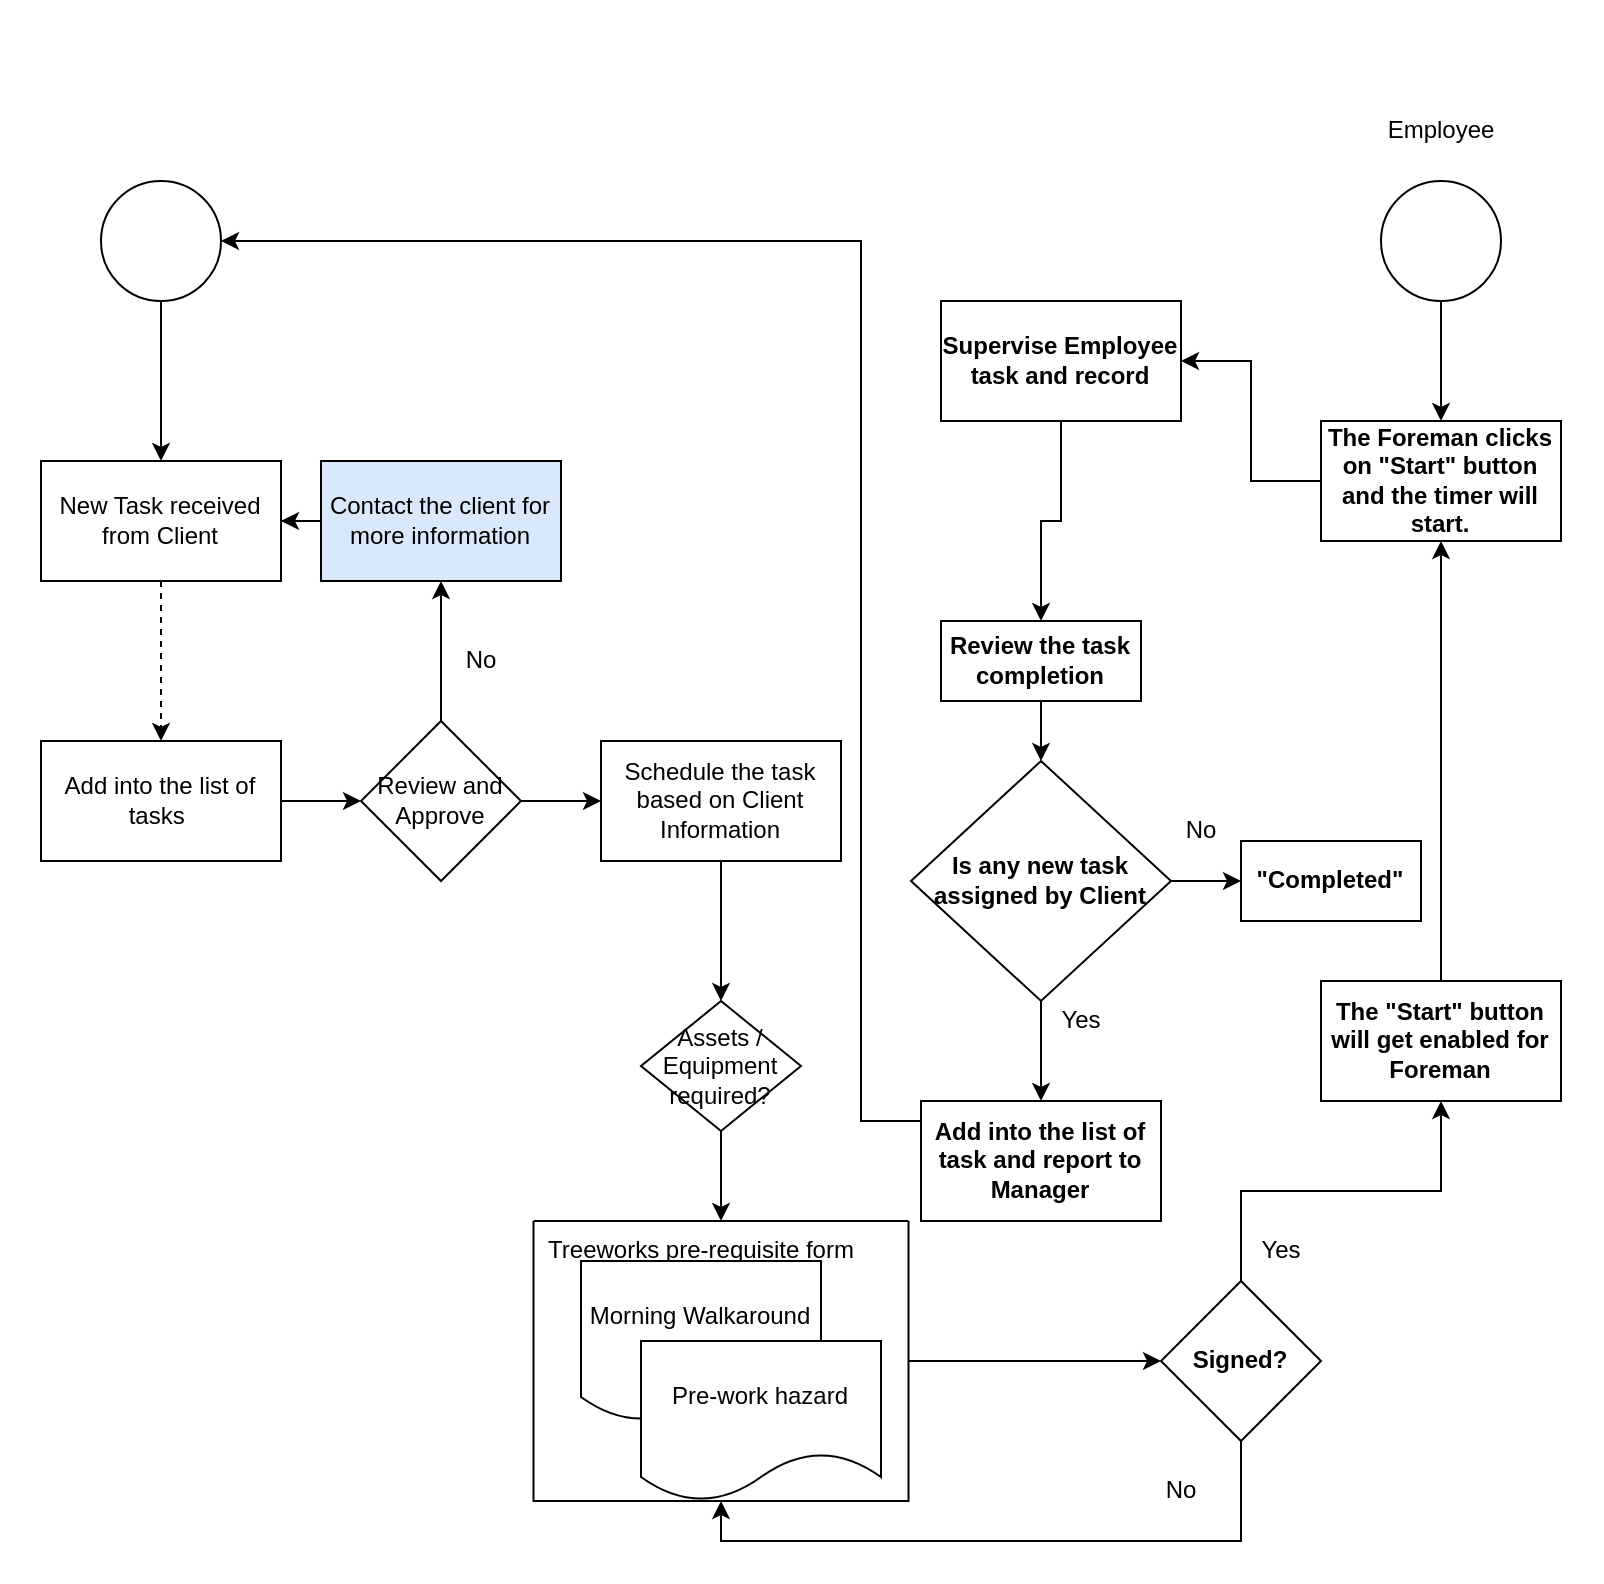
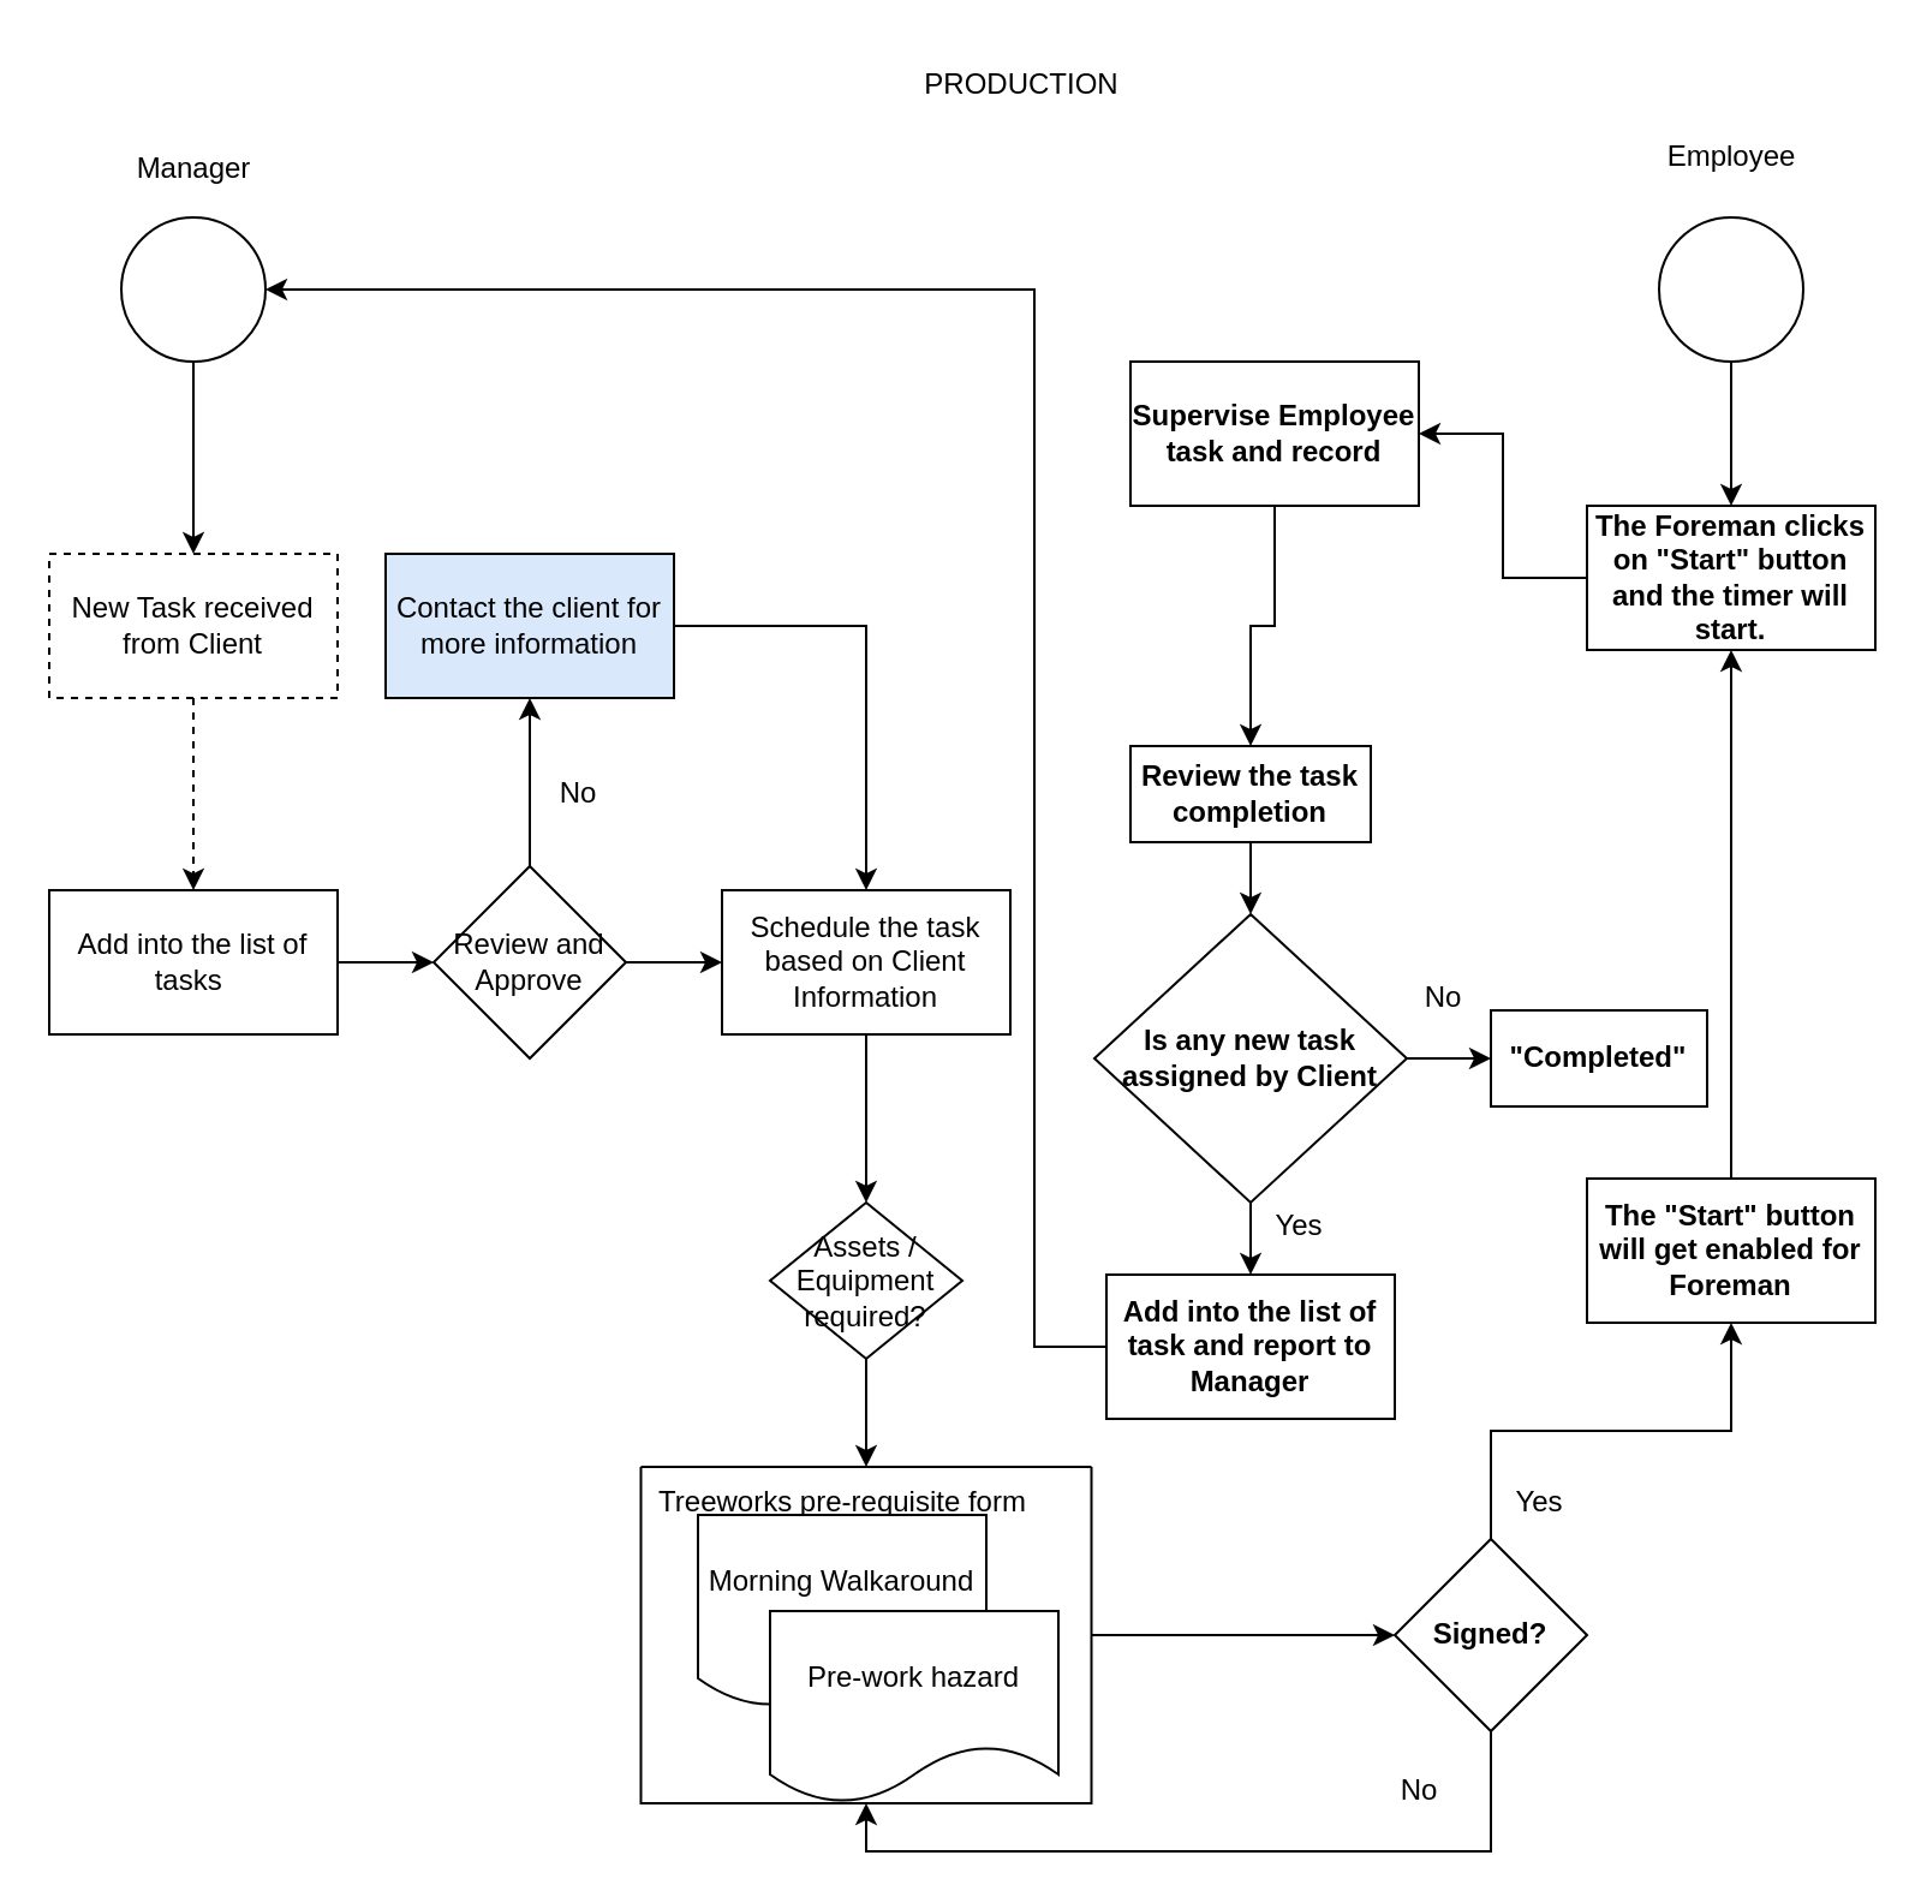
  <mxCell id="0" />
  <mxCell id="1" parent="0" />
  <mxCell id="2" value="" style="edgeStyle=orthogonalEdgeStyle;rounded=0;orthogonalLoop=1;jettySize=auto;html=1;" edge="1" parent="1" source="3" target="8"><mxGeometry relative="1" as="geometry" /></mxCell>
  <mxCell id="3" value="" style="ellipse;whiteSpace=wrap;html=1;aspect=fixed;" vertex="1" parent="1"><mxGeometry x="50" y="90" width="60" height="60" as="geometry" /></mxCell>
  <mxCell id="4" style="edgeStyle=orthogonalEdgeStyle;rounded=0;orthogonalLoop=1;jettySize=auto;html=1;entryX=0.5;entryY=0;entryDx=0;entryDy=0;" edge="1" parent="1" source="5" target="33"><mxGeometry relative="1" as="geometry" /></mxCell>
  <mxCell id="5" value="" style="ellipse;whiteSpace=wrap;html=1;aspect=fixed;" vertex="1" parent="1"><mxGeometry x="690" y="90" width="60" height="60" as="geometry" /></mxCell>
+ <mxCell id="6" value="PRODUCTION" style="text;html=1;strokeColor=none;fillColor=none;align=center;verticalAlign=middle;whiteSpace=wrap;rounded=0;" vertex="1" parent="1"><mxGeometry x="360" y="20" width="130" height="30" as="geometry" /></mxCell>
  <mxCell id="7" value="" style="edgeStyle=orthogonalEdgeStyle;rounded=0;orthogonalLoop=1;jettySize=auto;html=1;dashed=1;" edge="1" parent="1" source="8" target="10"><mxGeometry relative="1" as="geometry" /></mxCell>
- <mxCell id="8" value="New Task received from Client" style="whiteSpace=wrap;html=1;" vertex="1" parent="1"><mxGeometry x="20" y="230" width="120" height="60" as="geometry" /></mxCell>
+ <mxCell id="8" value="New Task received from Client" style="whiteSpace=wrap;html=1;dashed=1;" vertex="1" parent="1"><mxGeometry x="20" y="230" width="120" height="60" as="geometry" /></mxCell>
  <mxCell id="9" value="" style="edgeStyle=orthogonalEdgeStyle;rounded=0;orthogonalLoop=1;jettySize=auto;html=1;" edge="1" parent="1" source="10" target="13"><mxGeometry relative="1" as="geometry" /></mxCell>
  <mxCell id="10" value="Add into the list of tasks&amp;nbsp;" style="whiteSpace=wrap;html=1;" vertex="1" parent="1"><mxGeometry x="20" y="370" width="120" height="60" as="geometry" /></mxCell>
  <mxCell id="11" value="" style="edgeStyle=orthogonalEdgeStyle;rounded=0;orthogonalLoop=1;jettySize=auto;html=1;" edge="1" parent="1" source="13" target="15"><mxGeometry relative="1" as="geometry" /></mxCell>
  <mxCell id="12" value="" style="edgeStyle=orthogonalEdgeStyle;rounded=0;orthogonalLoop=1;jettySize=auto;html=1;" edge="1" parent="1" source="13" target="18"><mxGeometry relative="1" as="geometry" /></mxCell>
  <mxCell id="13" value="Review and Approve" style="rhombus;whiteSpace=wrap;html=1;" vertex="1" parent="1"><mxGeometry x="180" y="360" width="80" height="80" as="geometry" /></mxCell>
- <mxCell id="14" style="edgeStyle=orthogonalEdgeStyle;rounded=0;orthogonalLoop=1;jettySize=auto;html=1;" edge="1" parent="1" source="15" target="8"><mxGeometry relative="1" as="geometry" /></mxCell>
+ <mxCell id="14" style="edgeStyle=orthogonalEdgeStyle;rounded=0;orthogonalLoop=1;jettySize=auto;html=1;" edge="1" parent="1" source="15" target="18"><mxGeometry relative="1" as="geometry" /></mxCell>
  <mxCell id="15" value="Contact the client for more information" style="whiteSpace=wrap;html=1;fillColor=#dae8fc;" vertex="1" parent="1"><mxGeometry x="160" y="230" width="120" height="60" as="geometry" /></mxCell>
  <mxCell id="16" value="No" style="text;html=1;align=center;verticalAlign=middle;resizable=0;points=[];autosize=1;strokeColor=none;fillColor=none;" vertex="1" parent="1"><mxGeometry x="220" y="315" width="40" height="30" as="geometry" /></mxCell>
  <mxCell id="17" value="" style="edgeStyle=orthogonalEdgeStyle;rounded=0;orthogonalLoop=1;jettySize=auto;html=1;" edge="1" parent="1" source="18" target="20"><mxGeometry relative="1" as="geometry" /></mxCell>
  <mxCell id="18" value="Schedule the task based on Client Information" style="whiteSpace=wrap;html=1;" vertex="1" parent="1"><mxGeometry x="300" y="370" width="120" height="60" as="geometry" /></mxCell>
  <mxCell id="19" style="edgeStyle=orthogonalEdgeStyle;rounded=0;orthogonalLoop=1;jettySize=auto;html=1;entryX=0.5;entryY=0;entryDx=0;entryDy=0;" edge="1" parent="1" source="20" target="22"><mxGeometry relative="1" as="geometry" /></mxCell>
  <mxCell id="20" value="Assets / Equipment required?" style="rhombus;whiteSpace=wrap;html=1;" vertex="1" parent="1"><mxGeometry x="320" y="500" width="80" height="65" as="geometry" /></mxCell>
  <mxCell id="21" value="" style="edgeStyle=orthogonalEdgeStyle;rounded=0;orthogonalLoop=1;jettySize=auto;html=1;" edge="1" parent="1" source="22" target="28"><mxGeometry relative="1" as="geometry" /></mxCell>
  <mxCell id="22" value="" style="swimlane;startSize=0;" vertex="1" parent="1"><mxGeometry x="266.25" y="610" width="187.5" height="140" as="geometry" /></mxCell>
  <mxCell id="23" value="Treeworks pre-requisite form" style="text;html=1;align=center;verticalAlign=middle;resizable=0;points=[];autosize=1;strokeColor=none;fillColor=none;" vertex="1" parent="22"><mxGeometry x="-6.25" width="180" height="30" as="geometry" /></mxCell>
  <mxCell id="24" value="Morning Walkaround" style="shape=document;whiteSpace=wrap;html=1;boundedLbl=1;" vertex="1" parent="22"><mxGeometry x="23.75" y="20" width="120" height="80" as="geometry" /></mxCell>
  <mxCell id="25" value="Pre-work hazard" style="shape=document;whiteSpace=wrap;html=1;boundedLbl=1;" vertex="1" parent="22"><mxGeometry x="53.75" y="60" width="120" height="80" as="geometry" /></mxCell>
  <mxCell id="26" style="edgeStyle=orthogonalEdgeStyle;rounded=0;orthogonalLoop=1;jettySize=auto;html=1;entryX=0.5;entryY=1;entryDx=0;entryDy=0;" edge="1" parent="1" source="28" target="22"><mxGeometry relative="1" as="geometry"><Array as="points"><mxPoint x="620" y="770" /><mxPoint x="360" y="770" /></Array></mxGeometry></mxCell>
  <mxCell id="27" value="" style="edgeStyle=orthogonalEdgeStyle;rounded=0;orthogonalLoop=1;jettySize=auto;html=1;" edge="1" parent="1" source="28" target="31"><mxGeometry relative="1" as="geometry" /></mxCell>
  <mxCell id="28" value="Signed?" style="rhombus;whiteSpace=wrap;html=1;fontStyle=1;startSize=0;" vertex="1" parent="1"><mxGeometry x="580" y="640" width="80" height="80" as="geometry" /></mxCell>
  <mxCell id="29" value="No" style="text;html=1;align=center;verticalAlign=middle;resizable=0;points=[];autosize=1;strokeColor=none;fillColor=none;" vertex="1" parent="1"><mxGeometry x="570" y="730" width="40" height="30" as="geometry" /></mxCell>
  <mxCell id="30" value="" style="edgeStyle=orthogonalEdgeStyle;rounded=0;orthogonalLoop=1;jettySize=auto;html=1;" edge="1" parent="1" source="31" target="33"><mxGeometry relative="1" as="geometry" /></mxCell>
  <mxCell id="31" value="The &quot;Start&quot; button will get enabled for Foreman" style="whiteSpace=wrap;html=1;fontStyle=1;startSize=0;" vertex="1" parent="1"><mxGeometry x="660" y="490" width="120" height="60" as="geometry" /></mxCell>
  <mxCell id="32" value="" style="edgeStyle=orthogonalEdgeStyle;rounded=0;orthogonalLoop=1;jettySize=auto;html=1;" edge="1" parent="1" source="33" target="35"><mxGeometry relative="1" as="geometry" /></mxCell>
  <mxCell id="33" value="The Foreman clicks on &quot;Start&quot; button and the timer will start." style="whiteSpace=wrap;html=1;fontStyle=1;startSize=0;" vertex="1" parent="1"><mxGeometry x="660" y="210" width="120" height="60" as="geometry" /></mxCell>
  <mxCell id="34" value="" style="edgeStyle=orthogonalEdgeStyle;rounded=0;orthogonalLoop=1;jettySize=auto;html=1;" edge="1" parent="1" source="35" target="37"><mxGeometry relative="1" as="geometry" /></mxCell>
  <mxCell id="35" value="Supervise Employee task and record" style="whiteSpace=wrap;html=1;fontStyle=1;startSize=0;" vertex="1" parent="1"><mxGeometry x="470" y="150" width="120" height="60" as="geometry" /></mxCell>
  <mxCell id="36" value="" style="edgeStyle=orthogonalEdgeStyle;rounded=0;orthogonalLoop=1;jettySize=auto;html=1;" edge="1" parent="1" source="37" target="40"><mxGeometry relative="1" as="geometry" /></mxCell>
  <mxCell id="37" value="Review the task completion" style="whiteSpace=wrap;html=1;fontStyle=1;startSize=0;" vertex="1" parent="1"><mxGeometry x="470" y="310" width="100" height="40" as="geometry" /></mxCell>
  <mxCell id="38" value="" style="edgeStyle=orthogonalEdgeStyle;rounded=0;orthogonalLoop=1;jettySize=auto;html=1;" edge="1" parent="1" source="40" target="42"><mxGeometry relative="1" as="geometry" /></mxCell>
  <mxCell id="39" value="" style="edgeStyle=orthogonalEdgeStyle;rounded=0;orthogonalLoop=1;jettySize=auto;html=1;" edge="1" parent="1" source="40" target="43"><mxGeometry relative="1" as="geometry" /></mxCell>
  <mxCell id="40" value="Is any new task assigned by Client" style="rhombus;whiteSpace=wrap;html=1;fontStyle=1;startSize=0;" vertex="1" parent="1"><mxGeometry x="455" y="380" width="130" height="120" as="geometry" /></mxCell>
  <mxCell id="41" style="edgeStyle=orthogonalEdgeStyle;rounded=0;orthogonalLoop=1;jettySize=auto;html=1;entryX=1;entryY=0.5;entryDx=0;entryDy=0;" edge="1" parent="1" source="42" target="3"><mxGeometry relative="1" as="geometry"><Array as="points"><mxPoint x="430" y="560" /><mxPoint x="430" y="120" /></Array></mxGeometry></mxCell>
- <mxCell id="42" value="Add into the list of task and report to Manager" style="whiteSpace=wrap;html=1;fontStyle=1;startSize=0;" vertex="1" parent="1"><mxGeometry x="460" y="550" width="120" height="60" as="geometry" /></mxCell>
+ <mxCell id="42" value="Add into the list of task and report to Manager" style="whiteSpace=wrap;html=1;fontStyle=1;startSize=0;" vertex="1" parent="1"><mxGeometry x="460" y="530" width="120" height="60" as="geometry" /></mxCell>
  <mxCell id="43" value="&quot;Completed&quot;" style="whiteSpace=wrap;html=1;fontStyle=1;startSize=0;" vertex="1" parent="1"><mxGeometry x="620" y="420" width="90" height="40" as="geometry" /></mxCell>
+ <mxCell id="44" value="Manager" style="text;html=1;align=center;verticalAlign=middle;resizable=0;points=[];autosize=1;strokeColor=none;fillColor=none;" vertex="1" parent="1"><mxGeometry x="45" y="55" width="70" height="30" as="geometry" /></mxCell>
  <mxCell id="45" value="Employee" style="text;html=1;align=center;verticalAlign=middle;resizable=0;points=[];autosize=1;strokeColor=none;fillColor=none;" vertex="1" parent="1"><mxGeometry x="680" width="80" height="30" as="geometry" y="50" /></mxCell>
  <mxCell id="46" value="No" style="text;html=1;align=center;verticalAlign=middle;resizable=0;points=[];autosize=1;strokeColor=none;fillColor=none;" vertex="1" parent="1"><mxGeometry x="580" y="400" width="40" height="30" as="geometry" /></mxCell>
  <mxCell id="47" value="Yes" style="text;html=1;align=center;verticalAlign=middle;resizable=0;points=[];autosize=1;strokeColor=none;fillColor=none;" vertex="1" parent="1"><mxGeometry x="520" y="495" width="40" height="30" as="geometry" /></mxCell>
  <mxCell id="48" value="Yes" style="text;html=1;align=center;verticalAlign=middle;resizable=0;points=[];autosize=1;strokeColor=none;fillColor=none;" vertex="1" parent="1"><mxGeometry x="620" y="610" width="40" height="30" as="geometry" /></mxCell>
